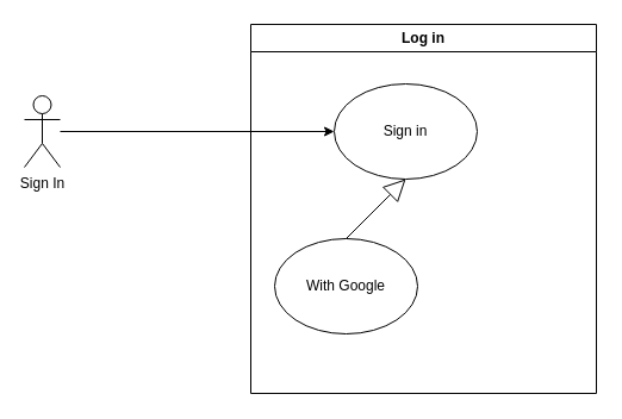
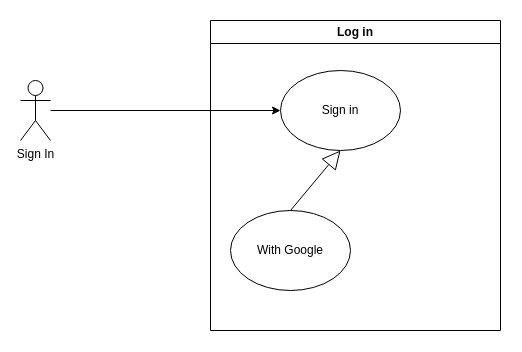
  <mxCell id="0" />
  <mxCell id="1" parent="0" />
  <mxCell id="2" value="Log in" style="swimlane;whiteSpace=wrap;html=1;" vertex="1" parent="1"><mxGeometry x="210" y="20" width="290" height="310" as="geometry" /></mxCell>
  <mxCell id="3" value="Sign&amp;nbsp;in" style="ellipse;whiteSpace=wrap;html=1;" vertex="1" parent="2"><mxGeometry x="70" y="50" width="120" height="80" as="geometry" /></mxCell>
- <mxCell id="4" value="With Google" style="ellipse;whiteSpace=wrap;html=1;" vertex="1" parent="2"><mxGeometry x="20" y="180" width="120" height="80" as="geometry" /></mxCell>
+ <mxCell id="4" value="With Google" style="ellipse;whiteSpace=wrap;html=1;" vertex="1" parent="2"><mxGeometry x="20" y="190" width="120" height="80" as="geometry" /></mxCell>
  <mxCell id="5" value="" style="endArrow=block;endSize=16;endFill=0;html=1;exitX=0.5;exitY=0;exitDx=0;exitDy=0;entryX=0.5;entryY=1;entryDx=0;entryDy=0;" edge="1" parent="2" source="4" target="3"><mxGeometry width="160" relative="1" as="geometry"><mxPoint x="90" y="150" as="sourcePoint" /><mxPoint x="260" y="150" as="targetPoint" /></mxGeometry></mxCell>
  <mxCell id="6" style="edgeStyle=none;html=1;" edge="1" parent="1" source="7" target="3"><mxGeometry relative="1" as="geometry" /></mxCell>
  <mxCell id="7" value="Sign In" style="shape=umlActor;verticalLabelPosition=bottom;verticalAlign=top;html=1;outlineConnect=0;" vertex="1" parent="1"><mxGeometry x="20" y="80" width="30" height="60" as="geometry" /></mxCell>
